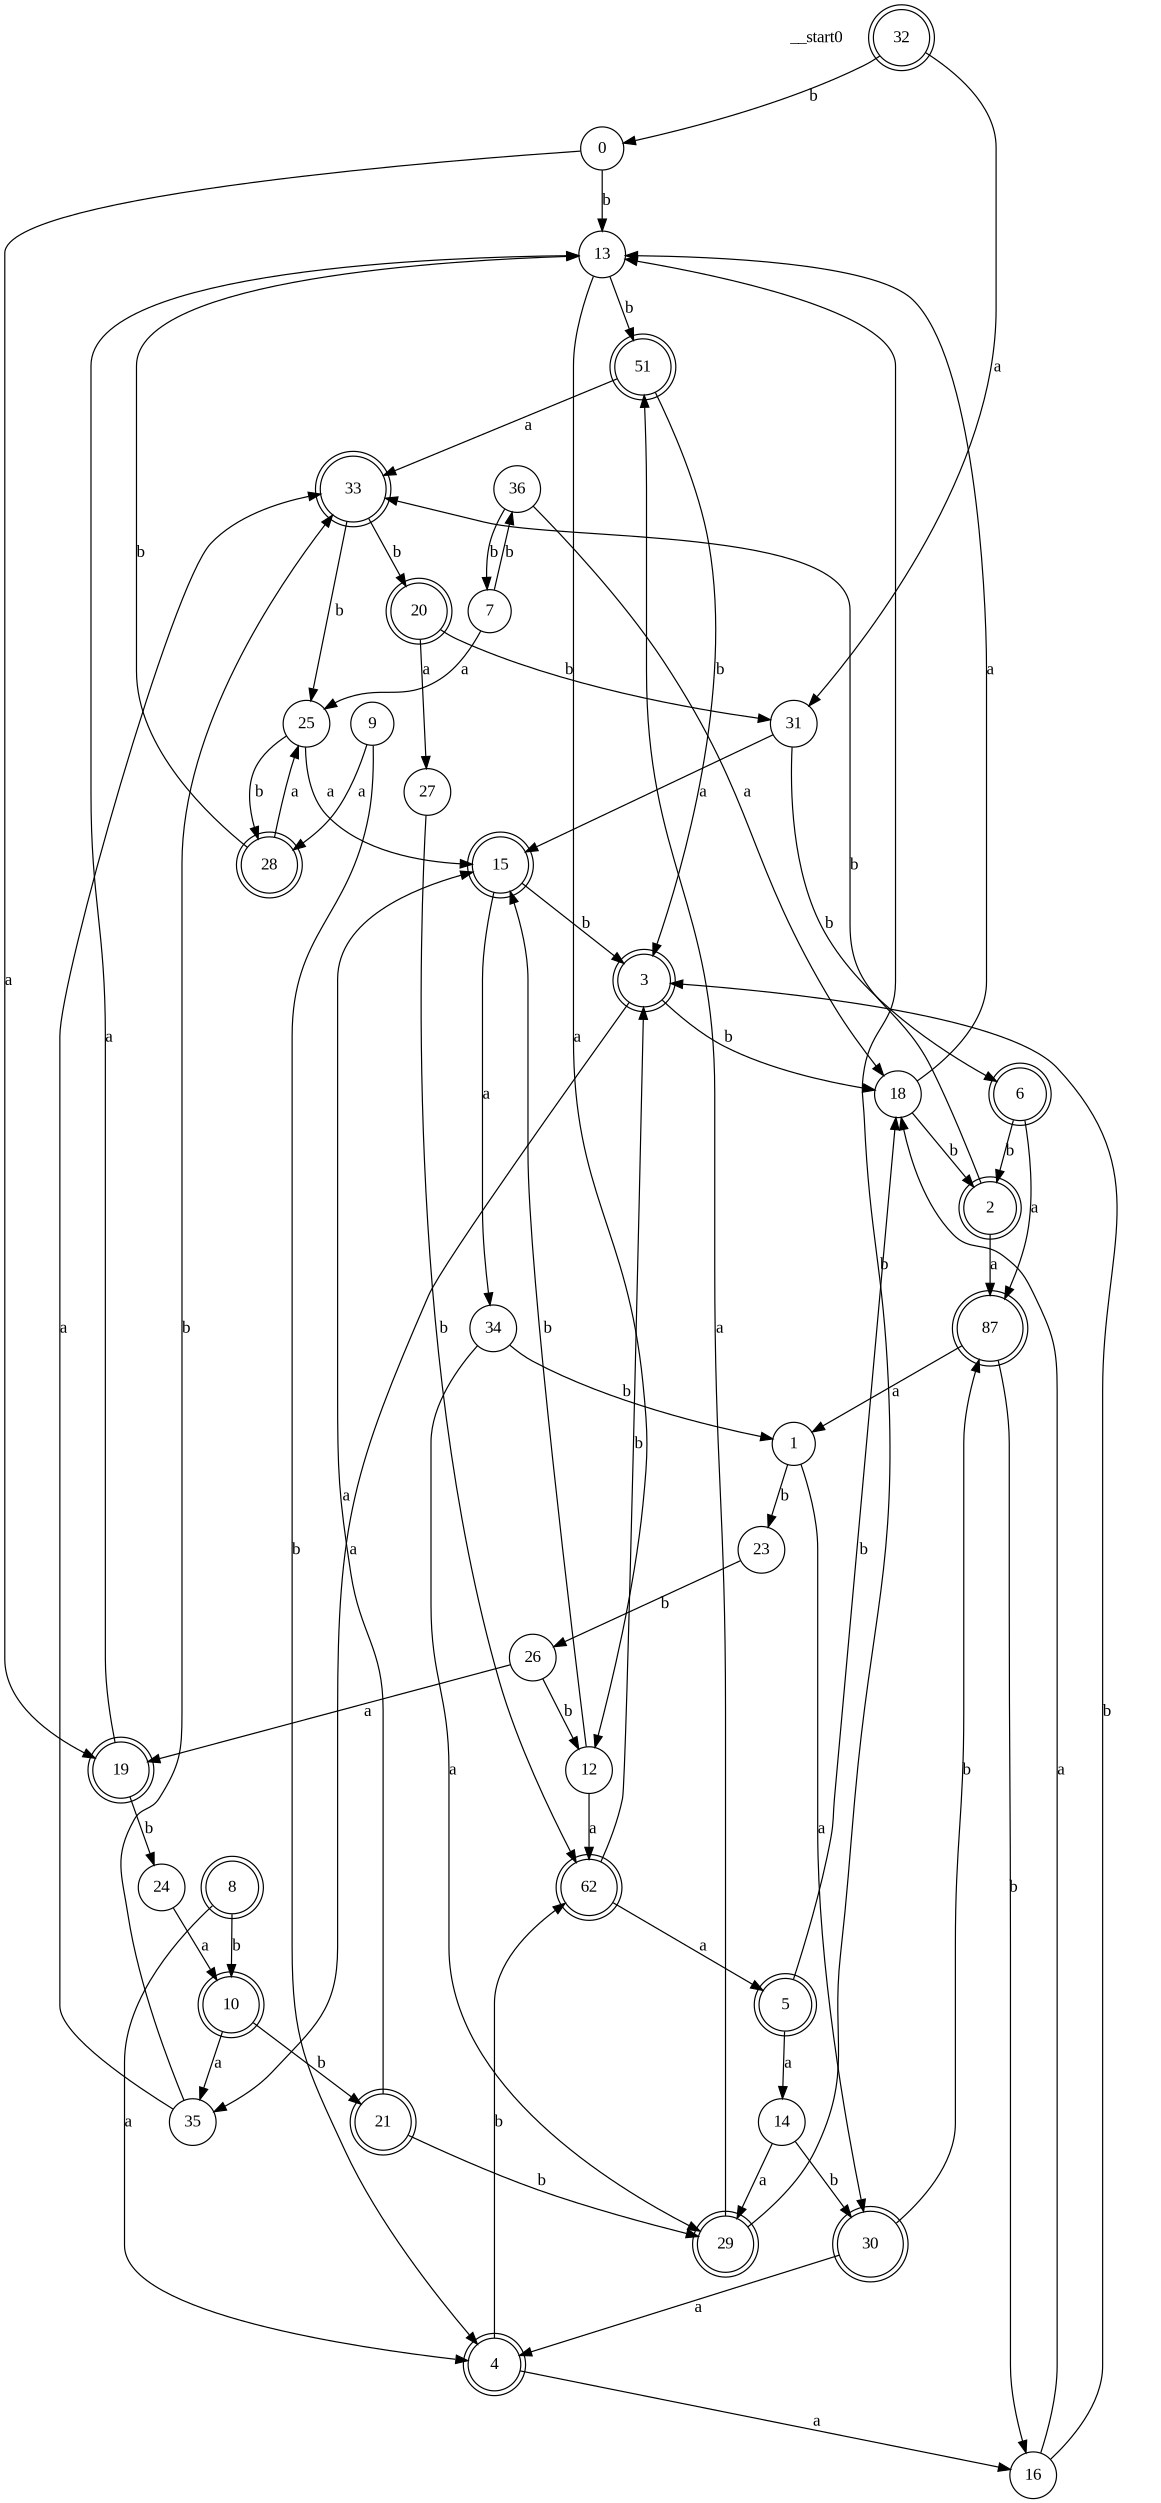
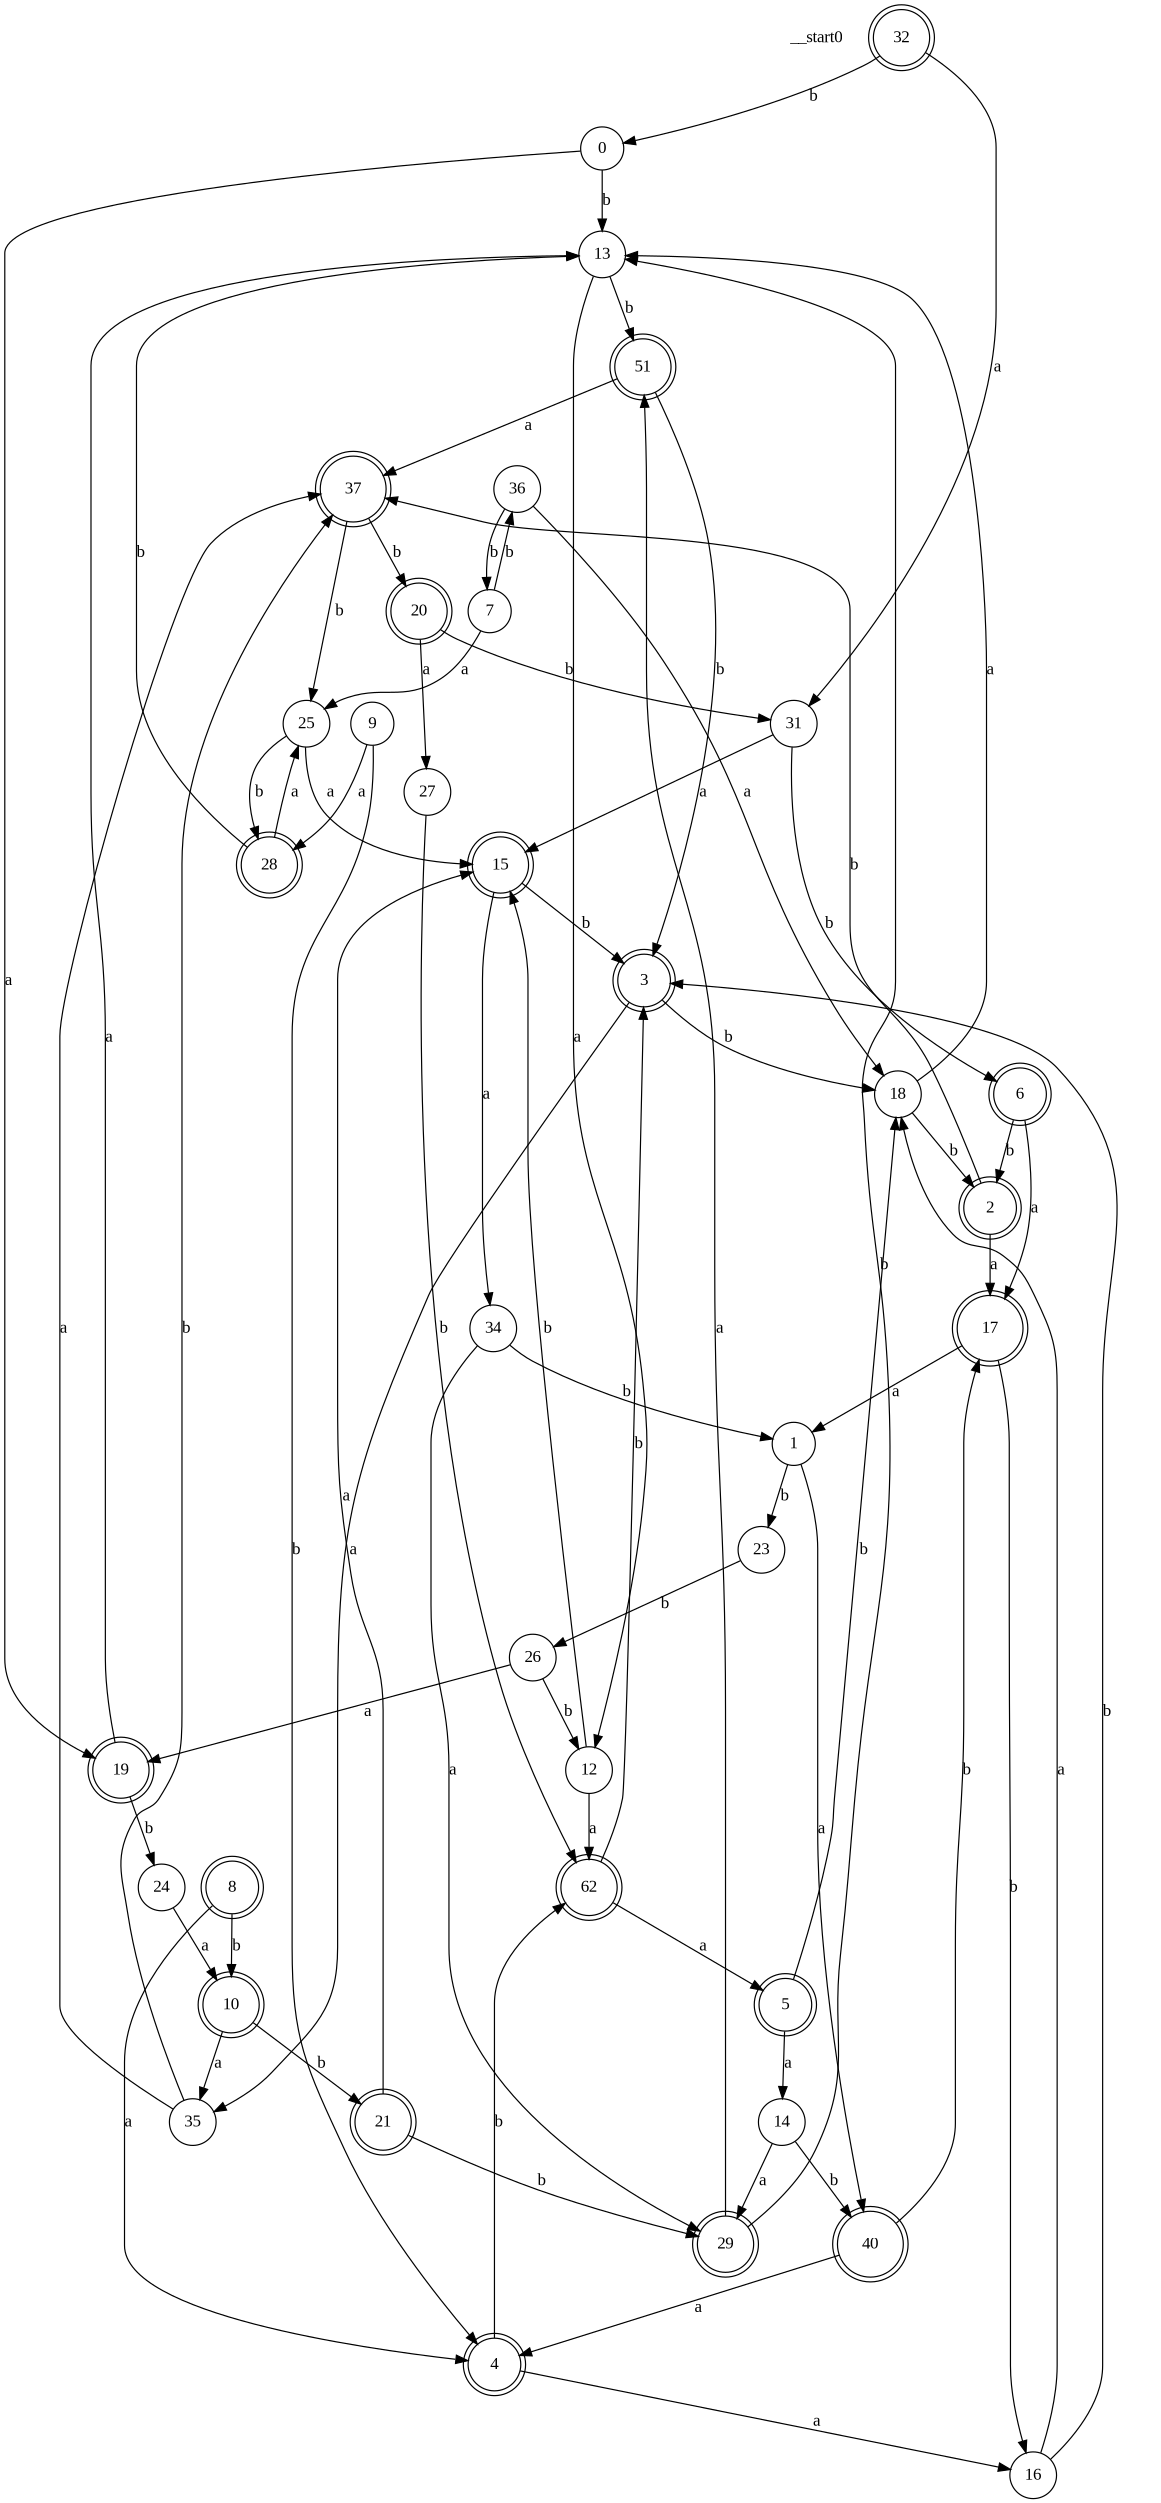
  digraph {
    fontname="Liberation Serif"
    rankdir=TB
    node [fontname="Liberation Serif" shape=doublecircle color=black fillcolor=white style="rounded,filled"]
    edge [fontname="Liberation Serif"]
    __start0 [shape=none color="" fillcolor="" style=""]
    n2 [label=0 shape=circle style=filled]
    n3 [label=13 shape=circle style=filled]
    n4 [label=19]
    n5 [label=51]
    n6 [label=12 shape=circle style=filled]
    n7 [label=24 shape=circle style=filled]
    n8 [label=1 shape=circle style=filled]
    n9 [label=23 shape=circle style=filled]
-   n10 [label=30]
+   n10 [label=40]
    n11 [label=26 shape=circle style=filled]
-   n12 [label=87]
+   n12 [label=17]
    n13 [label=4]
    n14 [label=2]
-   n15 [label=33]
+   n15 [label=37]
    n16 [label=16 shape=circle style=filled]
    n17 [label=25 shape=circle style=filled]
    n18 [label=20]
    n19 [label=3]
    n20 [label=18 shape=circle style=filled]
    n21 [label=35 shape=circle style=filled]
    n22 [label=62]
    n23 [label=5]
    n24 [label=14 shape=circle style=filled]
    n25 [label=29]
    n26 [label=6]
    n27 [label=7 shape=circle style=filled]
    n28 [label=36 shape=circle style=filled]
    n29 [label=28]
    n30 [label=15]
    n31 [label=8]
    n32 [label=10]
    n33 [label=21]
    n34 [label=9 shape=circle style=filled]
    n35 [label=34 shape=circle style=filled]
    n36 [label=27 shape=circle style=filled]
    n37 [label=31 shape=circle style=filled]
    n38 [label=32]
    n2 -> n3 [label=b]
    n2 -> n4 [label=a]
    n3 -> n5 [label=b]
    n3 -> n6 [label=a]
    n4 -> n3 [label=a]
    n4 -> n7 [label=b]
    n5 -> n15 [label=a]
    n5 -> n19 [label=b]
    n6 -> n22 [label=a]
    n6 -> n30 [label=b]
    n7 -> n32 [label=a]
    n8 -> n9 [label=b]
    n8 -> n10 [label=a]
    n9 -> n11 [label=b]
    n10 -> n12 [label=b]
    n10 -> n13 [label=a]
    n11 -> n4 [label=a]
    n11 -> n6 [label=b]
    n12 -> n8 [label=a]
    n12 -> n16 [label=b]
    n13 -> n16 [label=a]
    n13 -> n22 [label=b]
    n14 -> n12 [label=a]
    n14 -> n15 [label=b]
    n15 -> n17 [label=b]
    n15 -> n18 [label=b]
    n16 -> n19 [label=b]
    n16 -> n20 [label=a]
    n17 -> n29 [label=b]
    n17 -> n30 [label=a]
    n18 -> n36 [label=a]
    n18 -> n37 [label=b]
    n19 -> n20 [label=b]
    n19 -> n21 [label=a]
    n20 -> n3 [label=a]
    n20 -> n14 [label=b]
    n21 -> n15 [label=a]
    n21 -> n15 [label=b]
    n22 -> n19 [label=b]
    n22 -> n23 [label=a]
    n23 -> n20 [label=b]
    n23 -> n24 [label=a]
    n24 -> n10 [label=b]
    n24 -> n25 [label=a]
    n25 -> n3 [label=b]
    n25 -> n5 [label=a]
    n26 -> n12 [label=a]
    n26 -> n14 [label=b]
    n27 -> n17 [label=a]
    n27 -> n28 [label=b]
    n28 -> n20 [label=a]
    n28 -> n27 [label=b]
    n29 -> n3 [label=b]
    n29 -> n17 [label=a]
    n30 -> n19 [label=b]
    n30 -> n35 [label=a]
    n31 -> n13 [label=a]
    n31 -> n32 [label=b]
    n32 -> n21 [label=a]
    n32 -> n33 [label=b]
    n33 -> n25 [label=b]
    n33 -> n30 [label=a]
    n34 -> n13 [label=b]
    n34 -> n29 [label=a]
    n35 -> n8 [label=b]
    n35 -> n25 [label=a]
    n36 -> n22 [label=b]
    n37 -> n26 [label=b]
    n37 -> n30 [label=a]
    n38 -> n2 [label=b]
    n38 -> n37 [label=a]
  }
